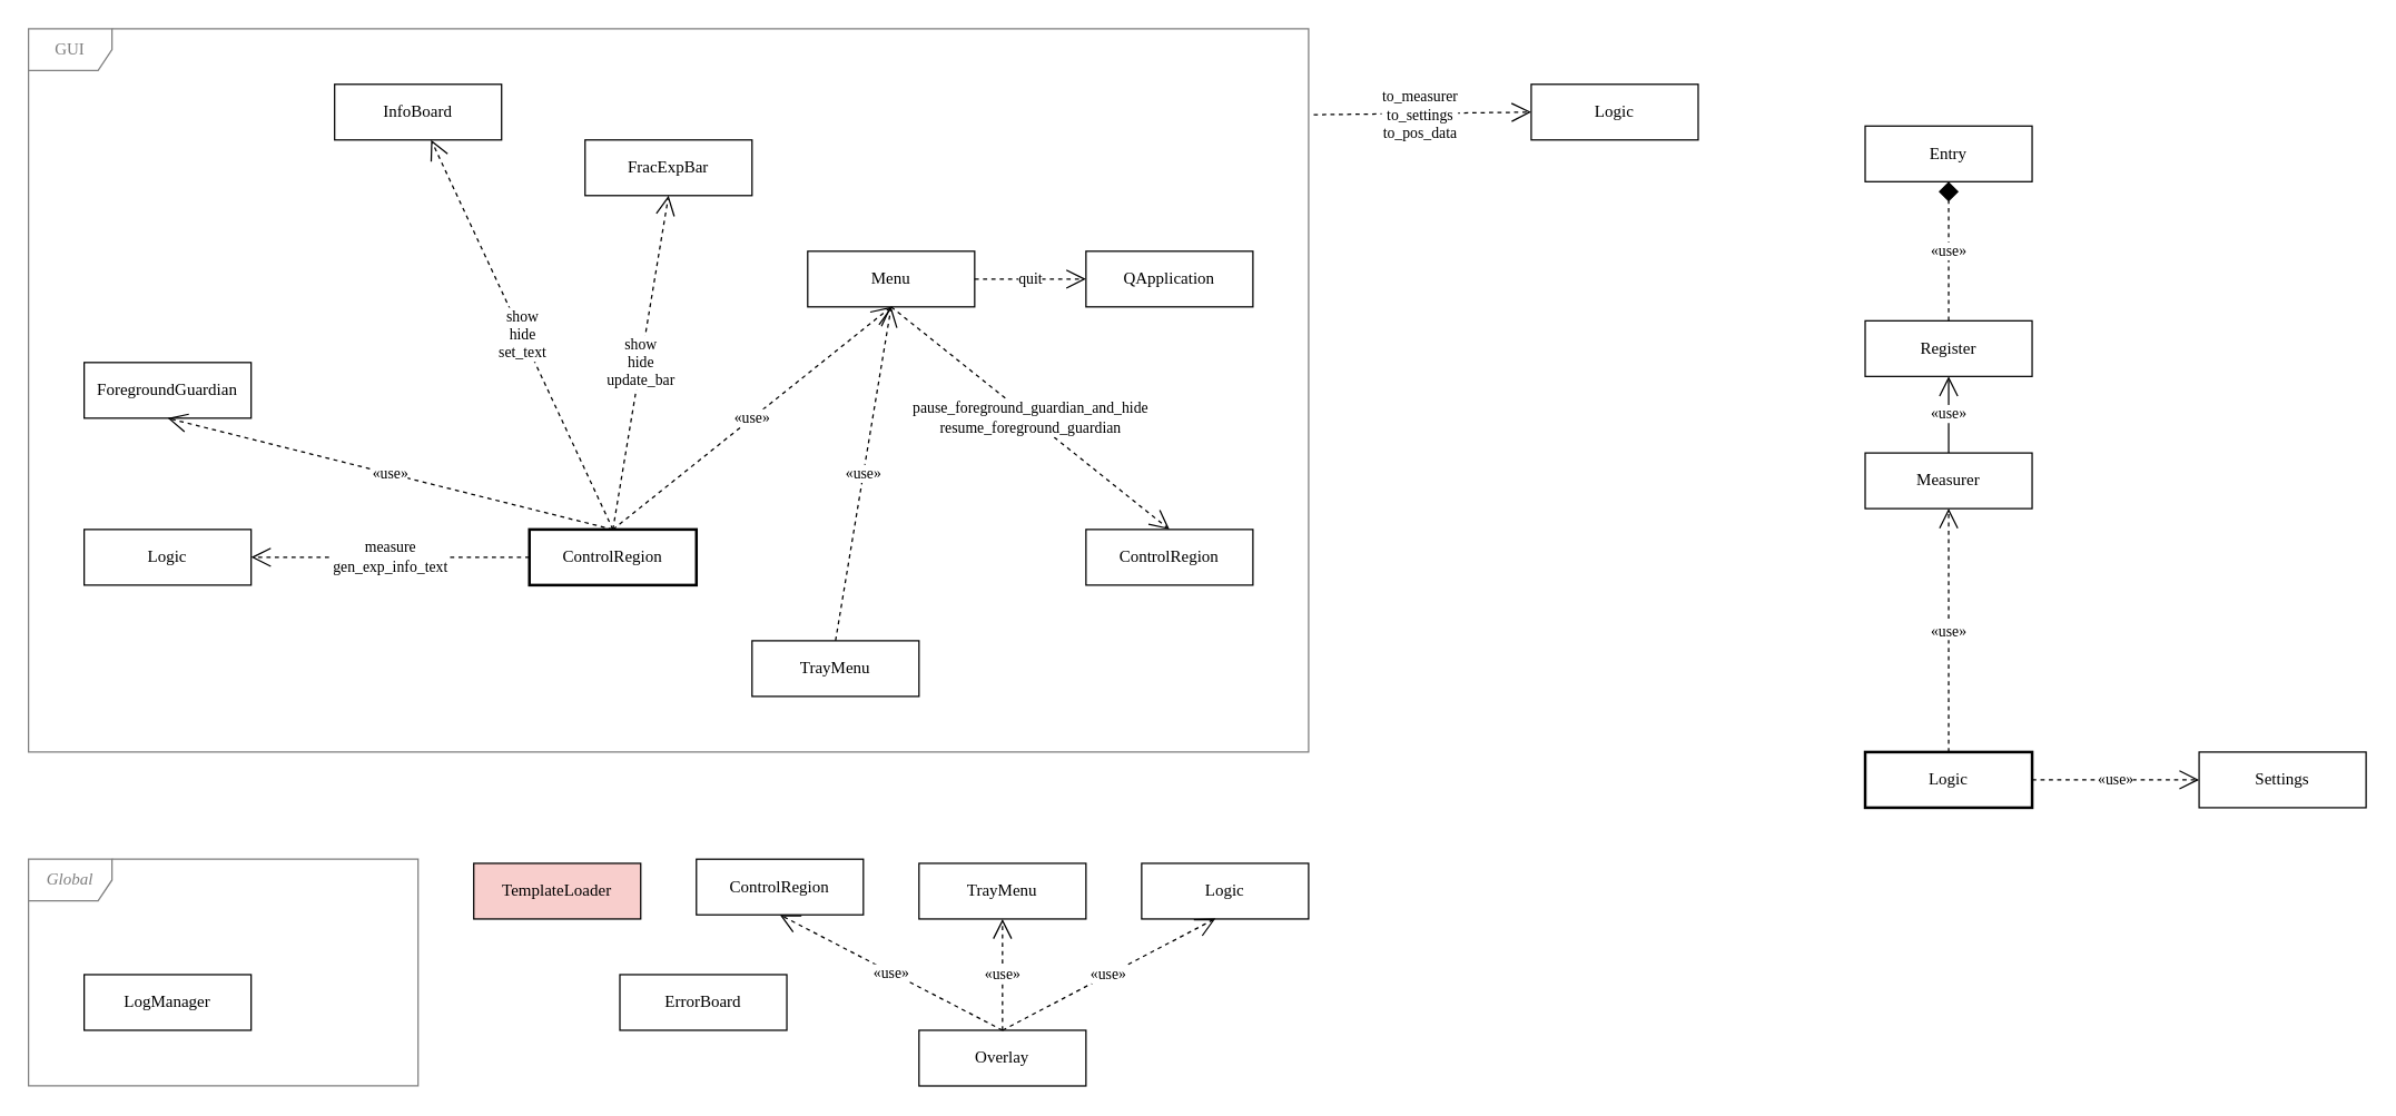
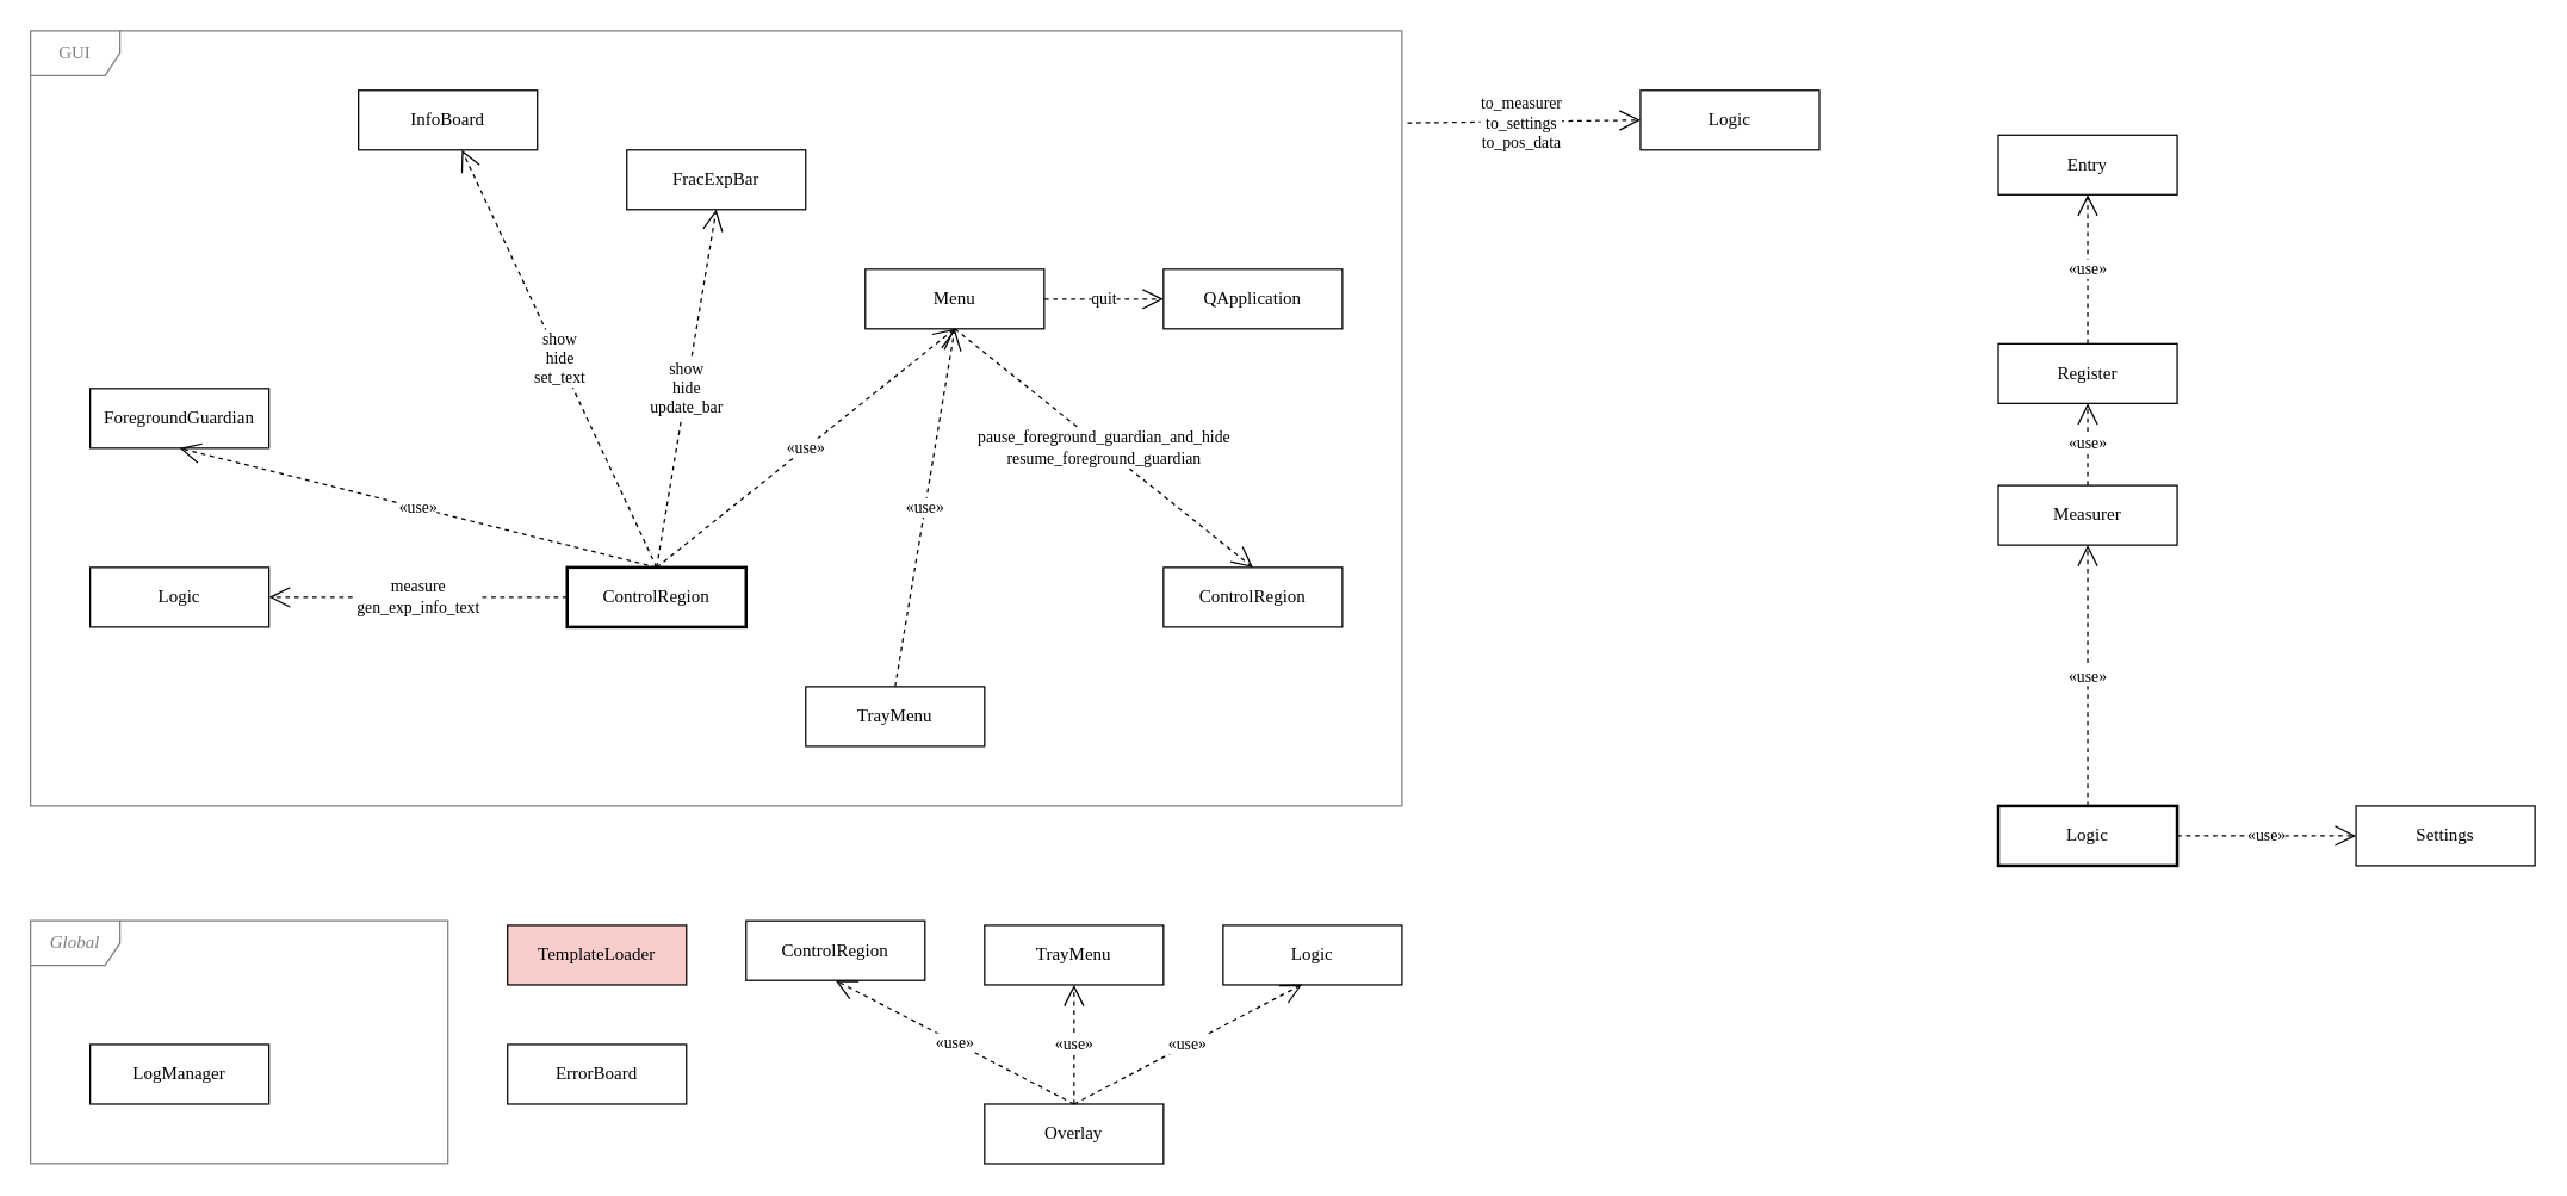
  <mxCell id="0" />
  <mxCell id="1" parent="0" />
  <mxCell id="2" value="ControlRegion" style="html=1;whiteSpace=wrap;fontFamily=Inconsolata;strokeWidth=2;" parent="1" vertex="1"><mxGeometry x="380" y="380" width="120" height="40" as="geometry" /></mxCell>
  <mxCell id="3" value="InfoBoard" style="html=1;whiteSpace=wrap;fontFamily=Inconsolata;" parent="1" vertex="1"><mxGeometry x="240" y="60" width="120" height="40" as="geometry" /></mxCell>
  <mxCell id="4" value="FracExpBar" style="html=1;whiteSpace=wrap;fontFamily=Inconsolata;" parent="1" vertex="1"><mxGeometry x="420" y="100" width="120" height="40" as="geometry" /></mxCell>
  <mxCell id="5" value="Menu" style="html=1;whiteSpace=wrap;fontFamily=Inconsolata;" parent="1" vertex="1"><mxGeometry x="580" y="180" width="120" height="40" as="geometry" /></mxCell>
  <mxCell id="6" value="TrayMenu" style="html=1;whiteSpace=wrap;fontFamily=Inconsolata;" parent="1" vertex="1"><mxGeometry x="540" y="460" width="120" height="40" as="geometry" /></mxCell>
  <mxCell id="7" value="show&lt;br&gt;hide&lt;br&gt;set_text" style="endArrow=open;endSize=12;dashed=1;html=1;rounded=0;exitX=0.5;exitY=0;exitDx=0;exitDy=0;fontFamily=Inconsolata;" parent="1" source="2" target="3" edge="1"><mxGeometry width="160" relative="1" as="geometry"><mxPoint x="530" y="270" as="sourcePoint" /><mxPoint x="690" y="270" as="targetPoint" /></mxGeometry></mxCell>
  <mxCell id="8" value="show&lt;br&gt;hide&lt;br&gt;update_bar" style="endArrow=open;endSize=12;dashed=1;html=1;rounded=0;exitX=0.5;exitY=0;exitDx=0;exitDy=0;entryX=0.5;entryY=1;entryDx=0;entryDy=0;fontFamily=Inconsolata;" parent="1" source="2" target="4" edge="1"><mxGeometry width="160" relative="1" as="geometry"><mxPoint x="530" y="270" as="sourcePoint" /><mxPoint x="690" y="270" as="targetPoint" /></mxGeometry></mxCell>
  <mxCell id="9" value="«use»" style="endArrow=open;endSize=12;dashed=1;html=1;rounded=0;exitX=0.5;exitY=0;exitDx=0;exitDy=0;entryX=0.5;entryY=1;entryDx=0;entryDy=0;fontFamily=Inconsolata;" parent="1" source="2" target="5" edge="1"><mxGeometry width="160" relative="1" as="geometry"><mxPoint x="540" y="450" as="sourcePoint" /><mxPoint x="650" y="220" as="targetPoint" /></mxGeometry></mxCell>
  <mxCell id="10" value="«use»" style="endArrow=open;endSize=12;dashed=1;html=1;rounded=0;entryX=0.5;entryY=1;entryDx=0;entryDy=0;exitX=0.5;exitY=0;exitDx=0;exitDy=0;strokeColor=#000000;fontColor=#000000;fontFamily=Inconsolata;" parent="1" source="6" target="5" edge="1"><mxGeometry x="-0.001" width="160" relative="1" as="geometry"><mxPoint x="640.04" y="420" as="sourcePoint" /><mxPoint x="690" y="270" as="targetPoint" /><mxPoint as="offset" /></mxGeometry></mxCell>
- <mxCell id="11" value="ErrorBoard" style="html=1;whiteSpace=wrap;fontFamily=Inconsolata;" parent="1" vertex="1"><mxGeometry x="445" y="700" width="120" height="40" as="geometry" /></mxCell>
+ <mxCell id="11" value="ErrorBoard" style="html=1;whiteSpace=wrap;fontFamily=Inconsolata;" parent="1" vertex="1"><mxGeometry x="340" y="700" width="120" height="40" as="geometry" /></mxCell>
  <mxCell id="12" value="Settings" style="html=1;whiteSpace=wrap;fontFamily=Inconsolata;" parent="1" vertex="1"><mxGeometry x="1580" y="540" width="120" height="40" as="geometry" /></mxCell>
  <mxCell id="13" value="LogManager" style="html=1;whiteSpace=wrap;fontFamily=Inconsolata;" parent="1" vertex="1"><mxGeometry x="60" y="700" width="120" height="40" as="geometry" /></mxCell>
  <mxCell id="14" value="Register" style="html=1;whiteSpace=wrap;fontFamily=Inconsolata;" parent="1" vertex="1"><mxGeometry x="1340" y="230" width="120" height="40" as="geometry" /></mxCell>
  <mxCell id="15" value="Measurer" style="html=1;whiteSpace=wrap;fontFamily=Inconsolata;" parent="1" vertex="1"><mxGeometry x="1340" y="325" width="120" height="40" as="geometry" /></mxCell>
- <mxCell id="16" value="«use»" style="endArrow=open;endSize=12;dashed=0;html=1;rounded=0;entryX=0.5;entryY=1;entryDx=0;entryDy=0;fontFamily=Inconsolata;exitX=0.5;exitY=0;exitDx=0;exitDy=0;" parent="1" source="15" target="14" edge="1"><mxGeometry width="160" relative="1" as="geometry"><mxPoint x="1530" y="440" as="sourcePoint" /><mxPoint x="1490" y="340" as="targetPoint" /></mxGeometry></mxCell>
+ <mxCell id="16" value="«use»" style="endArrow=open;endSize=12;dashed=1;html=1;rounded=0;entryX=0.5;entryY=1;entryDx=0;entryDy=0;fontFamily=Inconsolata;exitX=0.5;exitY=0;exitDx=0;exitDy=0;" parent="1" source="15" target="14" edge="1"><mxGeometry width="160" relative="1" as="geometry"><mxPoint x="1530" y="440" as="sourcePoint" /><mxPoint x="1490" y="340" as="targetPoint" /></mxGeometry></mxCell>
  <mxCell id="17" value="Entry" style="html=1;whiteSpace=wrap;fontFamily=Inconsolata;" parent="1" vertex="1"><mxGeometry x="1340" y="90" width="120" height="40" as="geometry" /></mxCell>
- <mxCell id="18" value="«use»" style="endArrow=diamond;endSize=12;dashed=1;html=1;rounded=0;entryX=0.5;entryY=1;entryDx=0;entryDy=0;fontFamily=Inconsolata;" parent="1" source="14" target="17" edge="1"><mxGeometry width="160" relative="1" as="geometry"><mxPoint x="1610" y="410" as="sourcePoint" /><mxPoint x="1570" y="200" as="targetPoint" /></mxGeometry></mxCell>
+ <mxCell id="18" value="«use»" style="endArrow=open;endSize=12;dashed=1;html=1;rounded=0;entryX=0.5;entryY=1;entryDx=0;entryDy=0;fontFamily=Inconsolata;" parent="1" source="14" target="17" edge="1"><mxGeometry width="160" relative="1" as="geometry"><mxPoint x="1610" y="410" as="sourcePoint" /><mxPoint x="1570" y="200" as="targetPoint" /></mxGeometry></mxCell>
  <mxCell id="19" value="Logic" style="html=1;whiteSpace=wrap;fontFamily=Inconsolata;strokeWidth=2;" parent="1" vertex="1"><mxGeometry x="1340" y="540" width="120" height="40" as="geometry" /></mxCell>
  <mxCell id="20" value="«use»" style="endArrow=open;endSize=12;dashed=1;html=1;rounded=0;entryX=0.5;entryY=1;entryDx=0;entryDy=0;fontFamily=Inconsolata;exitX=0.5;exitY=0;exitDx=0;exitDy=0;" parent="1" source="19" target="15" edge="1"><mxGeometry x="-0.009" width="160" relative="1" as="geometry"><mxPoint x="1410" y="380" as="sourcePoint" /><mxPoint x="1410" y="280" as="targetPoint" /><mxPoint as="offset" /></mxGeometry></mxCell>
  <mxCell id="21" value="«use»" style="endArrow=open;endSize=12;dashed=1;html=1;rounded=0;entryX=0;entryY=0.5;entryDx=0;entryDy=0;fontFamily=Inconsolata;exitX=1;exitY=0.5;exitDx=0;exitDy=0;" parent="1" source="19" target="12" edge="1"><mxGeometry x="-0.005" width="160" relative="1" as="geometry"><mxPoint x="1490" y="510" as="sourcePoint" /><mxPoint x="1410" y="420" as="targetPoint" /><mxPoint as="offset" /></mxGeometry></mxCell>
  <mxCell id="22" value="Logic" style="html=1;whiteSpace=wrap;fontFamily=Inconsolata;strokeWidth=1;" parent="1" vertex="1"><mxGeometry x="60" y="380" width="120" height="40" as="geometry" /></mxCell>
  <mxCell id="23" value="measure&lt;br&gt;gen_exp_info_text" style="endArrow=open;endSize=12;dashed=1;html=1;rounded=0;exitX=0;exitY=0.5;exitDx=0;exitDy=0;fontFamily=Inconsolata;entryX=1;entryY=0.5;entryDx=0;entryDy=0;" parent="1" source="2" target="22" edge="1"><mxGeometry width="160" relative="1" as="geometry"><mxPoint x="430" y="390" as="sourcePoint" /><mxPoint x="130" y="400" as="targetPoint" /></mxGeometry></mxCell>
  <mxCell id="24" value="GUI" style="shape=umlFrame;whiteSpace=wrap;html=1;pointerEvents=0;strokeColor=#7F7F7F;fontColor=#7F7F7F;fontFamily=Inconsolata;" parent="1" vertex="1"><mxGeometry x="20" y="20" width="920" height="520" as="geometry" /></mxCell>
  <mxCell id="25" value="&lt;font&gt;to_measurer&lt;br&gt;to_settings&lt;br&gt;to_pos_data&lt;br&gt;&lt;/font&gt;" style="endArrow=open;endSize=12;dashed=1;html=1;rounded=0;exitX=1.004;exitY=0.119;exitDx=0;exitDy=0;exitPerimeter=0;entryX=0;entryY=0.5;entryDx=0;entryDy=0;fontFamily=Inconsolata;" parent="1" source="24" target="26" edge="1"><mxGeometry x="-0.031" y="-1" width="160" relative="1" as="geometry"><mxPoint x="760" y="590" as="sourcePoint" /><mxPoint x="920" y="590" as="targetPoint" /><mxPoint as="offset" /></mxGeometry></mxCell>
  <mxCell id="26" value="Logic" style="html=1;whiteSpace=wrap;fontFamily=Inconsolata;strokeWidth=1;" parent="1" vertex="1"><mxGeometry x="1100" y="60" width="120" height="40" as="geometry" /></mxCell>
  <mxCell id="27" value="pause_foreground_guardian_and_hide&lt;br style=&quot;border-color: var(--border-color);&quot;&gt;resume_foreground_guardian" style="endArrow=open;endSize=12;dashed=1;html=1;rounded=0;entryX=0.5;entryY=0;entryDx=0;entryDy=0;fontFamily=Inconsolata;" parent="1" target="28" edge="1"><mxGeometry width="160" relative="1" as="geometry"><mxPoint x="640" y="220" as="sourcePoint" /><mxPoint x="670" y="190" as="targetPoint" /></mxGeometry></mxCell>
  <mxCell id="28" value="ControlRegion" style="html=1;whiteSpace=wrap;fontFamily=Inconsolata;strokeWidth=1;" parent="1" vertex="1"><mxGeometry x="780" y="380" width="120" height="40" as="geometry" /></mxCell>
  <mxCell id="29" value="ForegroundGuardian" style="html=1;whiteSpace=wrap;fontFamily=Inconsolata;strokeWidth=1;" parent="1" vertex="1"><mxGeometry x="60" y="260" width="120" height="40" as="geometry" /></mxCell>
  <mxCell id="30" value="«use»" style="endArrow=open;endSize=12;dashed=1;html=1;rounded=0;entryX=0.5;entryY=1;entryDx=0;entryDy=0;exitX=0.5;exitY=0;exitDx=0;exitDy=0;strokeColor=#000000;fontColor=#000000;fontFamily=Inconsolata;" parent="1" source="2" target="29" edge="1"><mxGeometry x="-0.001" width="160" relative="1" as="geometry"><mxPoint x="610" y="470" as="sourcePoint" /><mxPoint x="650" y="230" as="targetPoint" /><mxPoint as="offset" /></mxGeometry></mxCell>
  <mxCell id="31" value="TemplateLoader" style="html=1;whiteSpace=wrap;fontFamily=Inconsolata;fillColor=#f8cecc;" parent="1" vertex="1"><mxGeometry x="340" y="620" width="120" height="40" as="geometry" /></mxCell>
  <mxCell id="32" value="&lt;i&gt;Global&lt;/i&gt;" style="shape=umlFrame;whiteSpace=wrap;html=1;pointerEvents=0;strokeColor=#7F7F7F;fontColor=#7F7F7F;fontFamily=Inconsolata;" parent="1" vertex="1"><mxGeometry x="20" y="617" width="280" height="163" as="geometry" /></mxCell>
  <mxCell id="33" value="QApplication" style="html=1;whiteSpace=wrap;fontFamily=Inconsolata;" parent="1" vertex="1"><mxGeometry x="780" y="180" width="120" height="40" as="geometry" /></mxCell>
  <mxCell id="34" value="quit" style="endArrow=open;endSize=12;dashed=1;html=1;rounded=0;entryX=0;entryY=0.5;entryDx=0;entryDy=0;strokeColor=#000000;fontColor=#000000;fontFamily=Inconsolata;exitX=1;exitY=0.5;exitDx=0;exitDy=0;" parent="1" source="5" target="33" edge="1"><mxGeometry x="-0.001" width="160" relative="1" as="geometry"><mxPoint x="620" y="410" as="sourcePoint" /><mxPoint x="650" y="230" as="targetPoint" /><mxPoint as="offset" /></mxGeometry></mxCell>
  <mxCell id="35" value="Overlay" style="html=1;whiteSpace=wrap;fontFamily=Inconsolata;" parent="1" vertex="1"><mxGeometry x="660" y="740" width="120" height="40" as="geometry" /></mxCell>
  <mxCell id="36" value="ControlRegion" style="html=1;whiteSpace=wrap;fontFamily=Inconsolata;strokeWidth=1;" parent="1" vertex="1"><mxGeometry x="500" y="617" width="120" height="40" as="geometry" /></mxCell>
  <mxCell id="37" value="TrayMenu" style="html=1;whiteSpace=wrap;fontFamily=Inconsolata;" parent="1" vertex="1"><mxGeometry x="660" y="620" width="120" height="40" as="geometry" /></mxCell>
  <mxCell id="38" value="Logic" style="html=1;whiteSpace=wrap;fontFamily=Inconsolata;strokeWidth=1;" parent="1" vertex="1"><mxGeometry x="820" y="620" width="120" height="40" as="geometry" /></mxCell>
  <mxCell id="39" value="«use»" style="endArrow=open;endSize=12;dashed=1;html=1;rounded=0;entryX=0.5;entryY=1;entryDx=0;entryDy=0;exitX=0.5;exitY=0;exitDx=0;exitDy=0;strokeColor=#000000;fontColor=#000000;fontFamily=Inconsolata;" parent="1" source="35" target="36" edge="1"><mxGeometry x="-0.001" width="160" relative="1" as="geometry"><mxPoint x="950" y="800" as="sourcePoint" /><mxPoint x="990" y="560" as="targetPoint" /><mxPoint as="offset" /></mxGeometry></mxCell>
  <mxCell id="40" value="«use»" style="endArrow=open;endSize=12;dashed=1;html=1;rounded=0;entryX=0.5;entryY=1;entryDx=0;entryDy=0;exitX=0.5;exitY=0;exitDx=0;exitDy=0;strokeColor=#000000;fontColor=#000000;fontFamily=Inconsolata;" parent="1" source="35" target="37" edge="1"><mxGeometry width="160" relative="1" as="geometry"><mxPoint x="730" y="750" as="sourcePoint" /><mxPoint x="570" y="667" as="targetPoint" /><mxPoint as="offset" /></mxGeometry></mxCell>
  <mxCell id="41" value="«use»" style="endArrow=open;endSize=12;dashed=1;html=1;rounded=0;entryX=0.442;entryY=0.993;entryDx=0;entryDy=0;strokeColor=#000000;fontColor=#000000;fontFamily=Inconsolata;entryPerimeter=0;" parent="1" target="38" edge="1"><mxGeometry width="160" relative="1" as="geometry"><mxPoint x="720" y="740" as="sourcePoint" /><mxPoint x="730" y="670" as="targetPoint" /><mxPoint as="offset" /></mxGeometry></mxCell>
